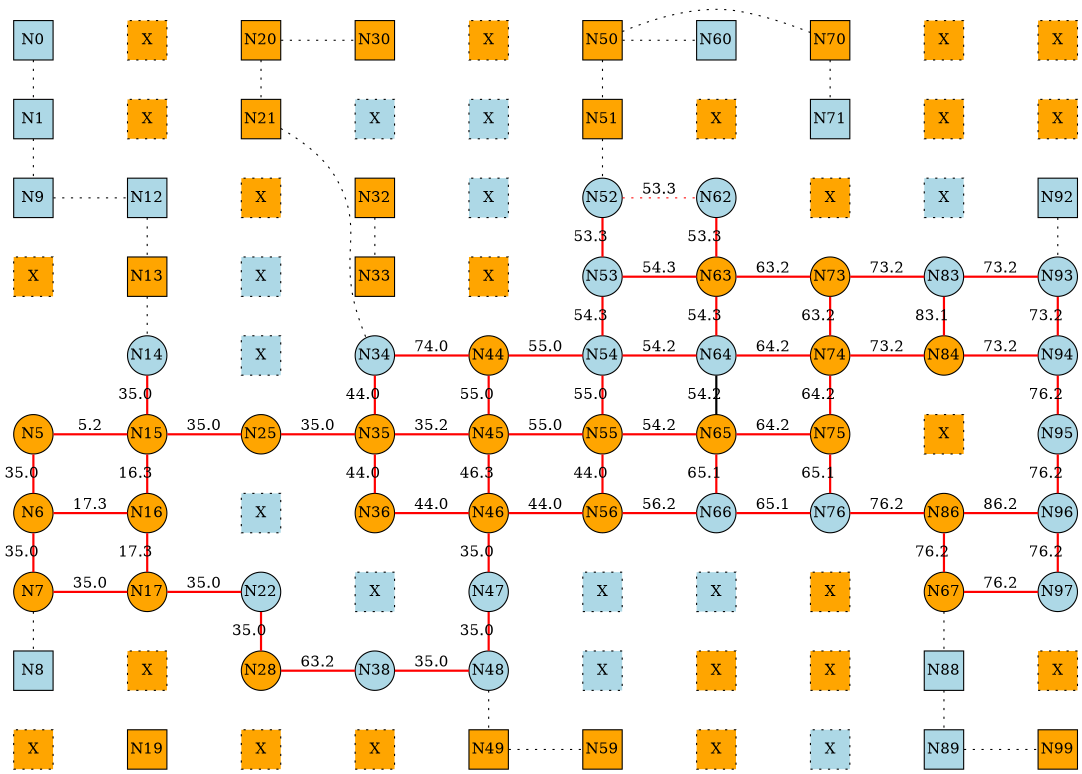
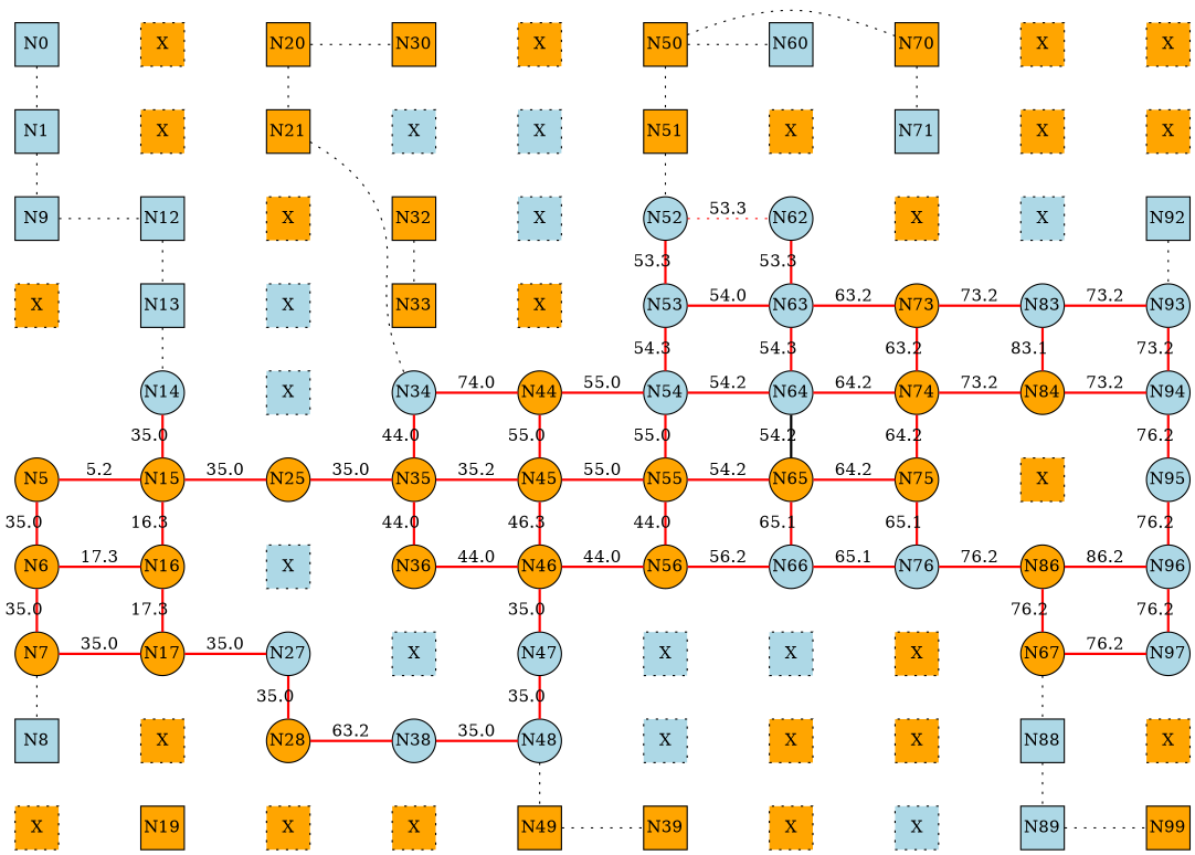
  digraph {
    rankdir=LR
    node [fillcolor=orange fixedsize=true shape=square style=filled]
    edge [dir=none style=invis]
    N0 [fillcolor=lightblue]
    N1 [fillcolor=lightblue]
    n3 [fillcolor=lightblue label=N9]
    n4 [label=X style="dotted,filled"]
    N5 [shape=circle]
    N6 [shape=circle]
    N7 [shape=circle]
    N8 [fillcolor=lightblue]
    n9 [label=X style="dotted,filled"]
    n10 [label=X style="dotted,filled"]
    n11 [label=X style="dotted,filled"]
    N12 [fillcolor=lightblue]
-   N13
+   N13 [fillcolor=lightblue]
    N14 [fillcolor=lightblue shape=circle]
    N15 [shape=circle]
    N16 [shape=circle]
    N17 [shape=circle]
    n18 [label=X style="dotted,filled"]
    N19
    N20
    N21
    n22 [label=X style="dotted,filled"]
    n23 [fillcolor=lightblue label=X style="dotted,filled"]
    n24 [fillcolor=lightblue label=X style="dotted,filled"]
    N25 [shape=circle]
    n26 [fillcolor=lightblue label=X style="dotted,filled"]
-   N27 [fillcolor=lightblue shape=circle label=N22]
+   N27 [fillcolor=lightblue shape=circle]
    N28 [shape=circle]
    n29 [label=X style="dotted,filled"]
    N30
    n31 [fillcolor=lightblue label=X style="dotted,filled"]
    N32
    N33
    N34 [fillcolor=lightblue shape=circle]
    N35 [shape=circle]
    N36 [shape=circle]
    n37 [fillcolor=lightblue label=X style="dotted,filled"]
    N38 [fillcolor=lightblue shape=circle]
    n39 [label=X style="dotted,filled"]
    n40 [label=X style="dotted,filled"]
    n41 [fillcolor=lightblue label=X style="dotted,filled"]
    n42 [fillcolor=lightblue label=X style="dotted,filled"]
    n43 [label=X style="dotted,filled"]
    N44 [shape=circle]
    N45 [shape=circle]
    N46 [shape=circle]
    N47 [fillcolor=lightblue shape=circle]
    N48 [fillcolor=lightblue shape=circle]
    N49
    N50
    N51
    N52 [fillcolor=lightblue shape=circle]
    N53 [fillcolor=lightblue shape=circle]
    N54 [fillcolor=lightblue shape=circle]
    N55 [shape=circle]
    N56 [shape=circle]
    n57 [fillcolor=lightblue label=X style="dotted,filled"]
    n58 [fillcolor=lightblue label=X style="dotted,filled"]
-   N59
+   N59 [label=N39]
    N60 [fillcolor=lightblue]
    n61 [label=X style="dotted,filled"]
    N62 [fillcolor=lightblue shape=circle]
-   N63 [shape=circle]
+   N63 [fillcolor=lightblue shape=circle]
    N64 [fillcolor=lightblue shape=circle]
    N65 [shape=circle]
    N66 [fillcolor=lightblue shape=circle]
    n67 [fillcolor=lightblue label=X style="dotted,filled"]
    n68 [label=X style="dotted,filled"]
    n69 [label=X style="dotted,filled"]
    N70
    N71 [fillcolor=lightblue]
    n72 [label=X style="dotted,filled"]
    N73 [shape=circle]
    N74 [shape=circle]
    N75 [shape=circle]
    N76 [fillcolor=lightblue shape=circle]
    n77 [label=X style="dotted,filled"]
    n78 [label=X style="dotted,filled"]
    n79 [fillcolor=lightblue label=X style="dotted,filled"]
    n80 [label=X style="dotted,filled"]
    n81 [label=X style="dotted,filled"]
    n82 [fillcolor=lightblue label=X style="dotted,filled"]
    N83 [fillcolor=lightblue shape=circle]
    N84 [shape=circle]
    n85 [label=X style="dotted,filled"]
    N86 [shape=circle]
    n87 [label=N67 shape=circle]
    N88 [fillcolor=lightblue]
    N89 [fillcolor=lightblue]
    n90 [label=X style="dotted,filled"]
    n91 [label=X style="dotted,filled"]
    N92 [fillcolor=lightblue]
    N93 [fillcolor=lightblue shape=circle]
    N94 [fillcolor=lightblue shape=circle]
    N95 [fillcolor=lightblue shape=circle]
    N96 [fillcolor=lightblue shape=circle]
    N97 [fillcolor=lightblue shape=circle]
    n98 [label=X style="dotted,filled"]
    N99
    subgraph sub_1 {
      rank=same
      N0
      N1
      n3
      n4
      N5
      N6
      N7
      N8
      n9
    }
    subgraph sub_2 {
      rank=same
      n10
      n11
      N12
      N13
      N14
      N15
      N16
      N17
      n18
      N19
    }
    subgraph sub_3 {
      rank=same
      N20
      N21
      n22
      n23
      n24
      N25
      n26
      N27
      N28
      n29
    }
    subgraph sub_4 {
      rank=same
      N30
      n31
      N32
      N33
      N34
      N35
      N36
      n37
      N38
      n39
    }
    subgraph sub_5 {
      rank=same
      n40
      n41
      n42
      n43
      N44
      N45
      N46
      N47
      N48
      N49
    }
    subgraph sub_6 {
      rank=same
      N50
      N51
      N52
      N53
      N54
      N55
      N56
      n57
      n58
      N59
    }
    subgraph sub_7 {
      rank=same
      N60
      n61
      N62
      N63
      N64
      N65
      N66
      n67
      n68
      n69
    }
    subgraph sub_8 {
      rank=same
      N70
      N71
      n72
      N73
      N74
      N75
      N76
      n77
      n78
      n79
    }
    subgraph sub_9 {
      rank=same
      n80
      n81
      n82
      N83
      N84
      n85
      N86
      n87
      N88
      N89
    }
    subgraph sub_10 {
      rank=same
      n90
      n91
      N92
      N93
      N94
      N95
      N96
      N97
      n98
      N99
    }
    N0 -> N1 [style=dotted]
    N0 -> n10 [label=" "]
    N1 -> n3 [style=dotted]
    N1 -> n11 [label=" "]
    n3 -> n4 [label=" "]
    n3 -> N12 [style=dotted]
    n4 -> N13 [label=" "]
    N5 -> N6 [color=red label=35.0 style=bold]
    N5 -> N15 [color=red label=5.2 style=bold]
    N6 -> N7 [color=red label=35.0 style=bold]
    N6 -> N16 [color=red label=17.3 style=bold]
    N7 -> N8 [style=dotted]
    N7 -> N17 [color=red label=35.0 style=bold]
    N8 -> n9 [label=" "]
    N8 -> n18 [label=" "]
    n9 -> N19 [label=" "]
    n10 -> n11 [label=" "]
    n10 -> N20 [label=" "]
    n11 -> N12 [label=" "]
    n11 -> N21 [label=" "]
    N12 -> N13 [style=dotted]
    N12 -> n22 [label=" "]
    N13 -> N14 [style=dotted]
    N13 -> n23 [label=" "]
    N14 -> N15 [color=red label=35.0 style=bold]
    N14 -> n24 [label=" "]
    N15 -> N16 [color=red label=16.3 style=bold]
    N15 -> N25 [color=red label=35.0 style=bold]
    N16 -> N17 [color=red label=17.3 style=bold]
    N16 -> n26 [label=" "]
    N17 -> n18 [label=" "]
    N17 -> N27 [color=red label=35.0 style=bold]
    n18 -> N19 [label=" "]
    n18 -> N28 [label=" "]
    N19 -> n29 [label=" "]
    N20 -> N21 [style=dotted]
    N20 -> N30 [style=dotted]
    N21 -> n22 [label=" "]
    N21 -> n31 [label=" "]
    N21 -> N34 [style=dotted]
    n22 -> n23 [label=" "]
    n22 -> N32 [label=" "]
    n23 -> n24 [label=" "]
    n23 -> N33 [label=" "]
    n24 -> N25 [label=" "]
    n24 -> N34 [label=" "]
    N25 -> n26 [label=" "]
    N25 -> N35 [color=red label=35.0 style=bold]
    n26 -> N27 [label=" "]
    n26 -> N36 [label=" "]
    N27 -> N28 [color=red label=35.0 style=bold]
    N27 -> n37 [label=" "]
    N28 -> n29 [label=" "]
    N28 -> N38 [color=red label=63.2 style=bold]
    n29 -> n39 [label=" "]
    N30 -> n31 [label=" "]
    N30 -> n40 [label=" "]
    n31 -> N32 [label=" "]
    n31 -> n41 [label=" "]
    N32 -> N33 [style=dotted]
    N32 -> n42 [label=" "]
    N33 -> n43 [label=" "]
    N34 -> N35 [color=red label=44.0 style=bold]
    N34 -> N44 [color=red label=74.0 style=bold]
    N35 -> N36 [color=red label=44.0 style=bold]
    N35 -> N45 [color=red label=35.2 style=bold]
    N36 -> n37 [label=" "]
    N36 -> N46 [color=red label=44.0 style=bold]
    n37 -> N38 [label=" "]
    n37 -> N47 [label=" "]
    N38 -> n39 [label=" "]
    N38 -> N48 [color=red label=35.0 style=bold]
    n39 -> N49 [label=" "]
    n40 -> n41 [label=" "]
    n40 -> N50 [label=" "]
    n41 -> n42 [label=" "]
    n41 -> N51 [label=" "]
    n42 -> n43 [label=" "]
    n42 -> N52 [label=" "]
    n43 -> N44 [label=" "]
    n43 -> N53 [label=" "]
    N44 -> N45 [color=red label=55.0 style=bold]
    N44 -> N54 [color=red label=55.0 style=bold]
    N45 -> N46 [color=red label=46.3 style=bold]
    N45 -> N55 [color=red label=55.0 style=bold]
    N46 -> N47 [color=red label=35.0 style=bold]
    N46 -> N56 [color=red label=44.0 style=bold]
    N47 -> N48 [color=red label=35.0 style=bold]
    N47 -> n57 [label=" "]
    N48 -> N49 [style=dotted]
    N48 -> n58 [label=" "]
    N49 -> N59 [style=dotted]
    N50 -> N51 [style=dotted]
    N50 -> N60 [style=dotted]
    N50 -> N70 [style=dotted]
    N51 -> N52 [style=dotted]
    N51 -> n61 [label=" "]
    N52 -> N53 [color=red label=53.3 style=bold]
    N52 -> N62 [color=red label=53.3 style=dotted]
    N53 -> N54 [color=red label=54.3 style=bold]
-   N53 -> N63 [color=red label=54.3 style=bold]
+   N53 -> N63 [color=red label=54.0 style=bold]
    N54 -> N55 [color=red label=55.0 style=bold]
    N54 -> N64 [color=red label=54.2 style=bold]
    N55 -> N56 [color=red label=44.0 style=bold]
    N55 -> N65 [color=red label=54.2 style=bold]
    N56 -> n57 [label=" "]
    N56 -> N66 [color=red label=56.2 style=bold]
    n57 -> n58 [label=" "]
    n57 -> n67 [label=" "]
    n58 -> N59 [label=" "]
    n58 -> n68 [label=" "]
    N59 -> n69 [label=" "]
    N60 -> n61 [label=" "]
    n61 -> N62 [label=" "]
    n61 -> N71 [label=" "]
    N62 -> N63 [color=red label=53.3 style=bold]
    N62 -> n72 [label=" "]
    N63 -> N64 [color=red label=54.3 style=bold]
    N63 -> N73 [color=red label=63.2 style=bold]
    N64 -> N65 [color=black label=54.2 style=bold]
    N64 -> N74 [color=red label=64.2 style=bold]
    N65 -> N66 [color=red label=65.1 style=bold]
    N65 -> N75 [color=red label=64.2 style=bold]
    N66 -> n67 [label=" "]
    N66 -> N76 [color=red label=65.1 style=bold]
    n67 -> n68 [label=" "]
    n67 -> n77 [label=" "]
    n68 -> n69 [label=" "]
    n68 -> n78 [label=" "]
    n69 -> n79 [label=" "]
    N70 -> N71 [style=dotted]
    N70 -> n80 [label=" "]
    N71 -> n72 [label=" "]
    N71 -> n81 [label=" "]
    n72 -> N73 [label=" "]
    n72 -> n82 [label=" "]
    N73 -> N74 [color=red label=63.2 style=bold]
    N73 -> N83 [color=red label=73.2 style=bold]
    N74 -> N75 [color=red label=64.2 style=bold]
    N74 -> N84 [color=red label=73.2 style=bold]
    N75 -> N76 [color=red label=65.1 style=bold]
    N75 -> n85 [label=" "]
    N76 -> n77 [label=" "]
    N76 -> N86 [color=red label=76.2 style=bold]
    n77 -> n78 [label=" "]
    n77 -> n87 [label=" "]
    n78 -> n79 [label=" "]
    n78 -> N88 [label=" "]
    n79 -> N89 [label=" "]
    n80 -> n81 [label=" "]
    n80 -> n90 [label=" "]
    n81 -> n82 [label=" "]
    n81 -> n91 [label=" "]
    n82 -> N83 [label=" "]
    n82 -> N92 [label=" "]
    N83 -> N84 [color=red label=83.1 style=bold]
    N83 -> N93 [color=red label=73.2 style=bold]
    N84 -> n85 [label=" "]
    N84 -> N94 [color=red label=73.2 style=bold]
    n85 -> N86 [label=" "]
    n85 -> N95 [label=" "]
    N86 -> n87 [color=red label=76.2 style=bold]
    N86 -> N96 [color=red label=86.2 style=bold]
    n87 -> N88 [style=dotted]
    n87 -> N97 [color=red label=76.2 style=bold]
    N88 -> N89 [style=dotted]
    N88 -> n98 [label=" "]
    N89 -> N99 [style=dotted]
    n90 -> n91 [label=" "]
    n91 -> N92 [label=" "]
    N92 -> N93 [style=dotted]
    N93 -> N94 [color=red label=73.2 style=bold]
    N94 -> N95 [color=red label=76.2 style=bold]
    N95 -> N96 [color=red label=76.2 style=bold]
    N96 -> N97 [color=red label=76.2 style=bold]
    N97 -> n98 [label=" "]
    n98 -> N99 [label=" "]
  }
